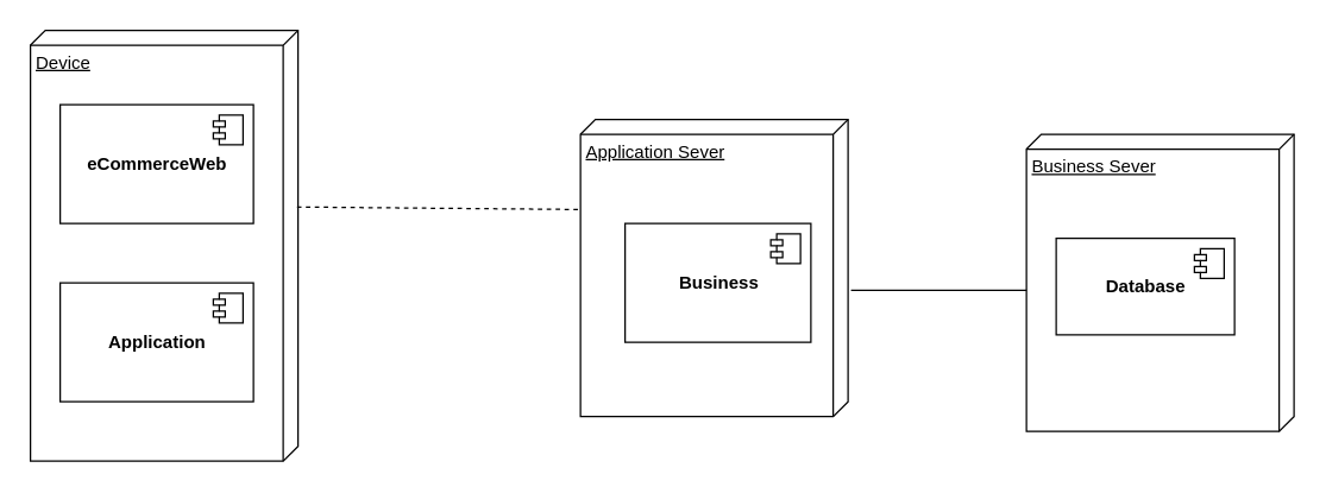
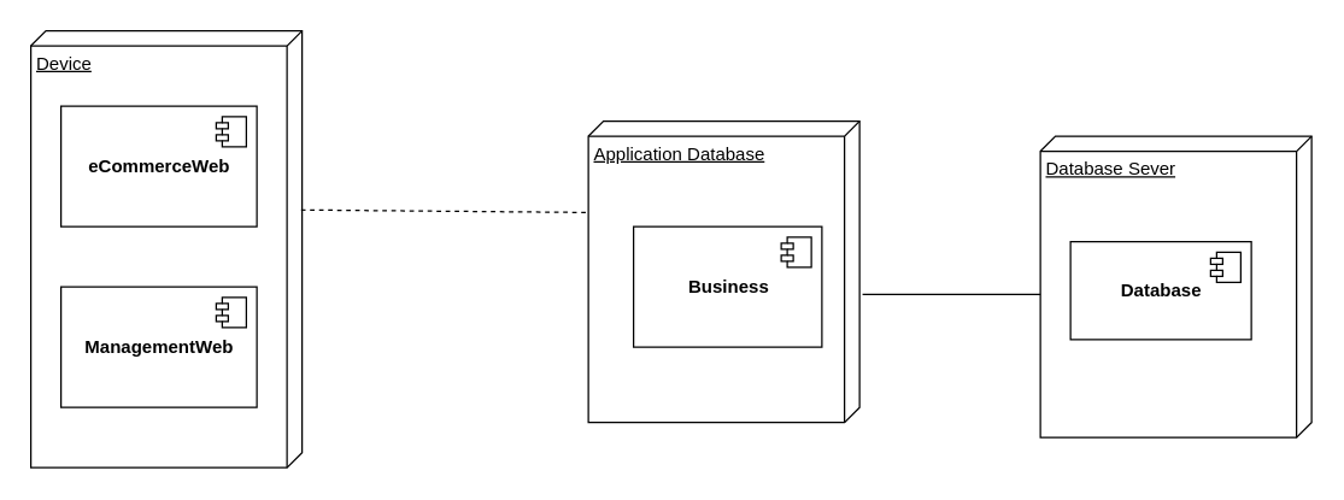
  <mxCell id="0" />
  <mxCell id="1" parent="0" />
  <mxCell id="2" value="Device" style="verticalAlign=top;align=left;spacingTop=8;spacingLeft=2;spacingRight=12;shape=cube;size=10;direction=south;fontStyle=4;html=1;" parent="1" vertex="1"><mxGeometry x="20" y="20" width="180" height="290" as="geometry" /></mxCell>
  <mxCell id="3" value="&lt;b&gt;eCommerceWeb&lt;/b&gt;" style="html=1;dropTarget=0;" parent="1" vertex="1"><mxGeometry x="40" y="70" width="130" height="80" as="geometry" /></mxCell>
  <mxCell id="4" value="" style="shape=module;jettyWidth=8;jettyHeight=4;" parent="3" vertex="1"><mxGeometry x="1" width="20" height="20" relative="1" as="geometry"><mxPoint x="-27" y="7" as="offset" /></mxGeometry></mxCell>
- <mxCell id="5" value="&lt;b&gt;Application&lt;/b&gt;" style="html=1;dropTarget=0;" parent="1" vertex="1"><mxGeometry x="40" y="190" width="130" height="80" as="geometry" /></mxCell>
+ <mxCell id="5" value="&lt;b&gt;ManagementWeb&lt;/b&gt;" style="html=1;dropTarget=0;" parent="1" vertex="1"><mxGeometry x="40" y="190" width="130" height="80" as="geometry" /></mxCell>
  <mxCell id="6" value="" style="shape=module;jettyWidth=8;jettyHeight=4;" parent="5" vertex="1"><mxGeometry x="1" width="20" height="20" relative="1" as="geometry"><mxPoint x="-27" y="7" as="offset" /></mxGeometry></mxCell>
- <mxCell id="7" value="Application Sever" style="verticalAlign=top;align=left;spacingTop=8;spacingLeft=2;spacingRight=12;shape=cube;size=10;direction=south;fontStyle=4;html=1;" parent="1" vertex="1"><mxGeometry x="390" y="80" width="180" height="200" as="geometry" /></mxCell>
+ <mxCell id="7" value="Application Database" style="verticalAlign=top;align=left;spacingTop=8;spacingLeft=2;spacingRight=12;shape=cube;size=10;direction=south;fontStyle=4;html=1;" parent="1" vertex="1"><mxGeometry x="390" y="80" width="180" height="200" as="geometry" /></mxCell>
  <mxCell id="8" value="&lt;b&gt;Business&lt;/b&gt;" style="html=1;dropTarget=0;" parent="1" vertex="1"><mxGeometry x="420" y="150" width="125" height="80" as="geometry" /></mxCell>
  <mxCell id="9" value="" style="shape=module;jettyWidth=8;jettyHeight=4;" parent="8" vertex="1"><mxGeometry x="1" width="20" height="20" relative="1" as="geometry"><mxPoint x="-27" y="7" as="offset" /></mxGeometry></mxCell>
- <mxCell id="10" value="Business Sever" style="verticalAlign=top;align=left;spacingTop=8;spacingLeft=2;spacingRight=12;shape=cube;size=10;direction=south;fontStyle=4;html=1;" parent="1" vertex="1"><mxGeometry x="690" y="90" width="180" height="200" as="geometry" /></mxCell>
+ <mxCell id="10" value="Database Sever" style="verticalAlign=top;align=left;spacingTop=8;spacingLeft=2;spacingRight=12;shape=cube;size=10;direction=south;fontStyle=4;html=1;" parent="1" vertex="1"><mxGeometry x="690" y="90" width="180" height="200" as="geometry" /></mxCell>
  <mxCell id="11" value="&lt;b&gt;Database&lt;/b&gt;" style="html=1;dropTarget=0;" parent="1" vertex="1"><mxGeometry x="710" y="160" width="120" height="65" as="geometry" /></mxCell>
  <mxCell id="12" value="" style="shape=module;jettyWidth=8;jettyHeight=4;" parent="11" vertex="1"><mxGeometry x="1" width="20" height="20" relative="1" as="geometry"><mxPoint x="-27" y="7" as="offset" /></mxGeometry></mxCell>
  <mxCell id="13" value="" style="endArrow=none;html=1;rounded=0;exitX=0.41;exitY=0.004;exitDx=0;exitDy=0;exitPerimeter=0;entryX=0.303;entryY=0.998;entryDx=0;entryDy=0;entryPerimeter=0;dashed=1;" parent="1" source="2" target="7" edge="1"><mxGeometry width="50" height="50" relative="1" as="geometry"><mxPoint x="410" y="230" as="sourcePoint" /><mxPoint x="460" y="180" as="targetPoint" /></mxGeometry></mxCell>
  <mxCell id="14" value="" style="endArrow=none;html=1;rounded=0;exitX=0;exitY=0;exitDx=105;exitDy=180;exitPerimeter=0;entryX=0.575;entryY=-0.011;entryDx=0;entryDy=0;entryPerimeter=0;" parent="1" source="10" target="7" edge="1"><mxGeometry width="50" height="50" relative="1" as="geometry"><mxPoint x="410" y="230" as="sourcePoint" /><mxPoint x="570" y="190" as="targetPoint" /></mxGeometry></mxCell>
